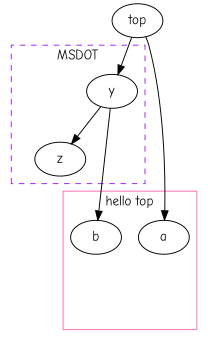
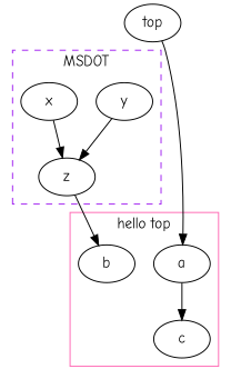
  digraph {
    fontname="Comic Neue"
    node [fontname="Comic Neue"]
    edge [fontname="Comic Neue"]
    a [height=0.50 width=0.75]
    b [height=0.50 width=0.75]
+   c [height=0.50 width=0.75]
+   x [height=0.50 width=0.75]
    y [height=0.50 width=0.75]
    z [height=0.50 width=0.75]
    top [height=0.50 width=0.75]
    subgraph cluster_1 {
      color=hotpink
      label="hello top"
      a
      b
+     c
    }
    subgraph cluster_2 {
      color=purple
      label=MSDOT
      style=dashed
+     x
      y
      z
    }
-   y -> b
+   a -> c
+   x -> z
+   z -> b
    y -> z
    top -> a
-   top -> y
  }
